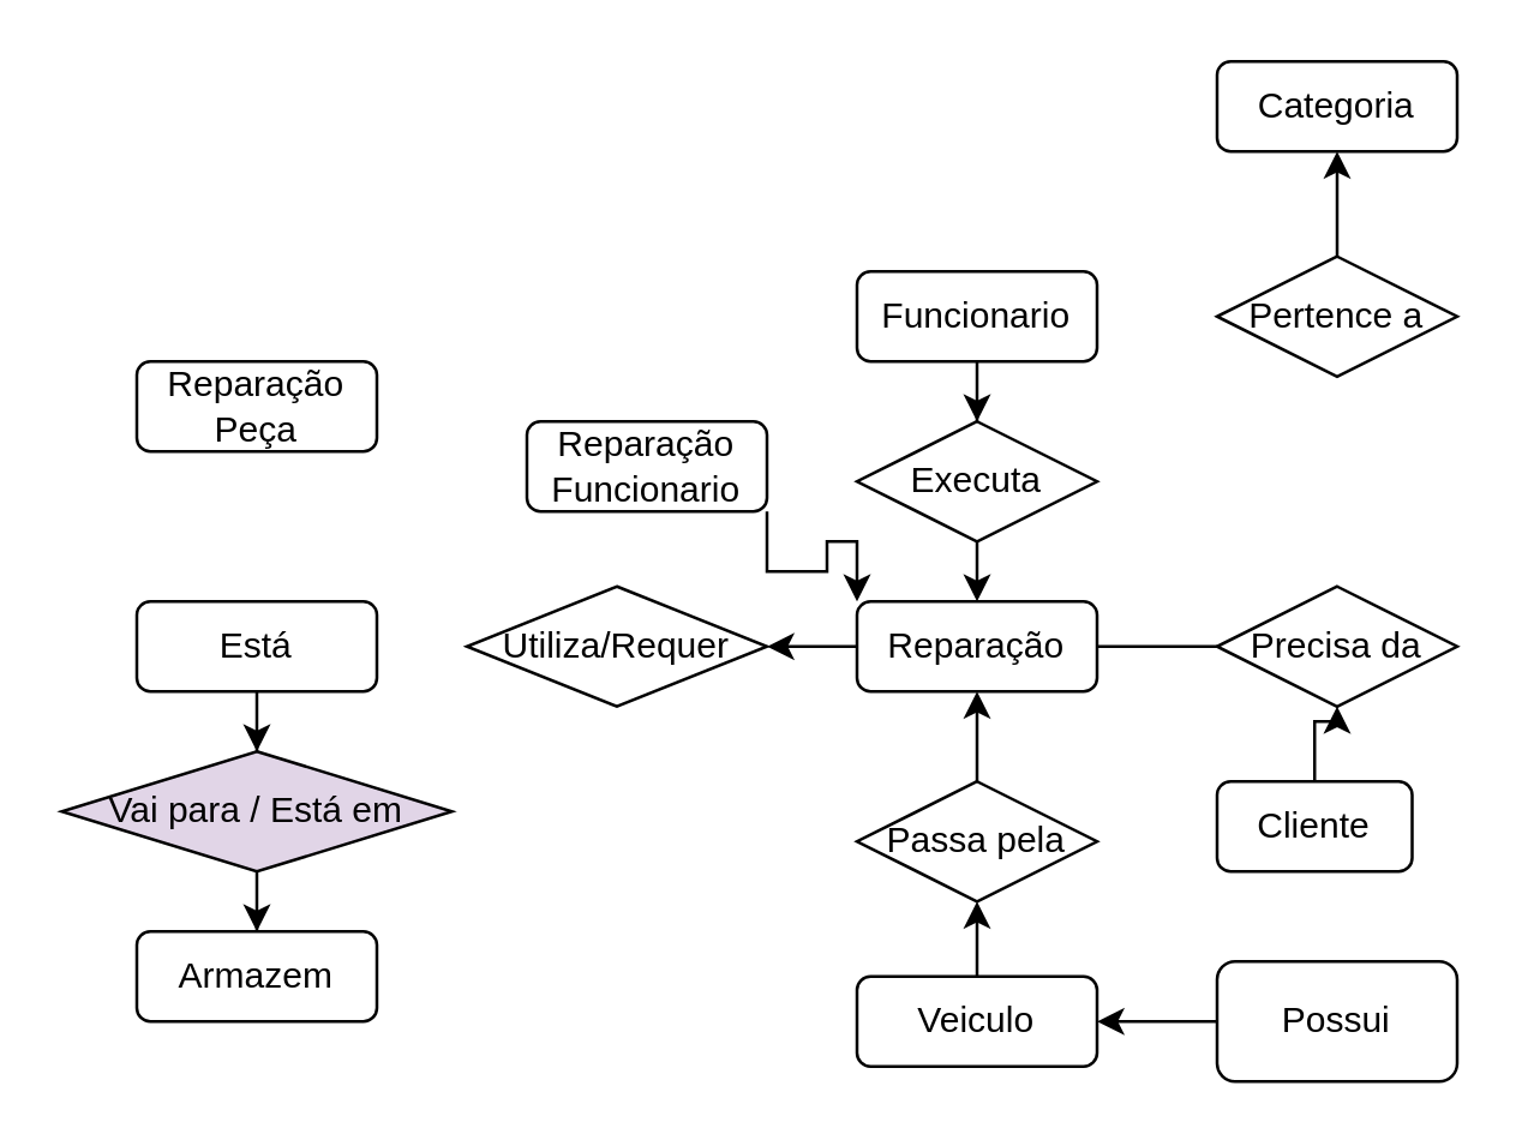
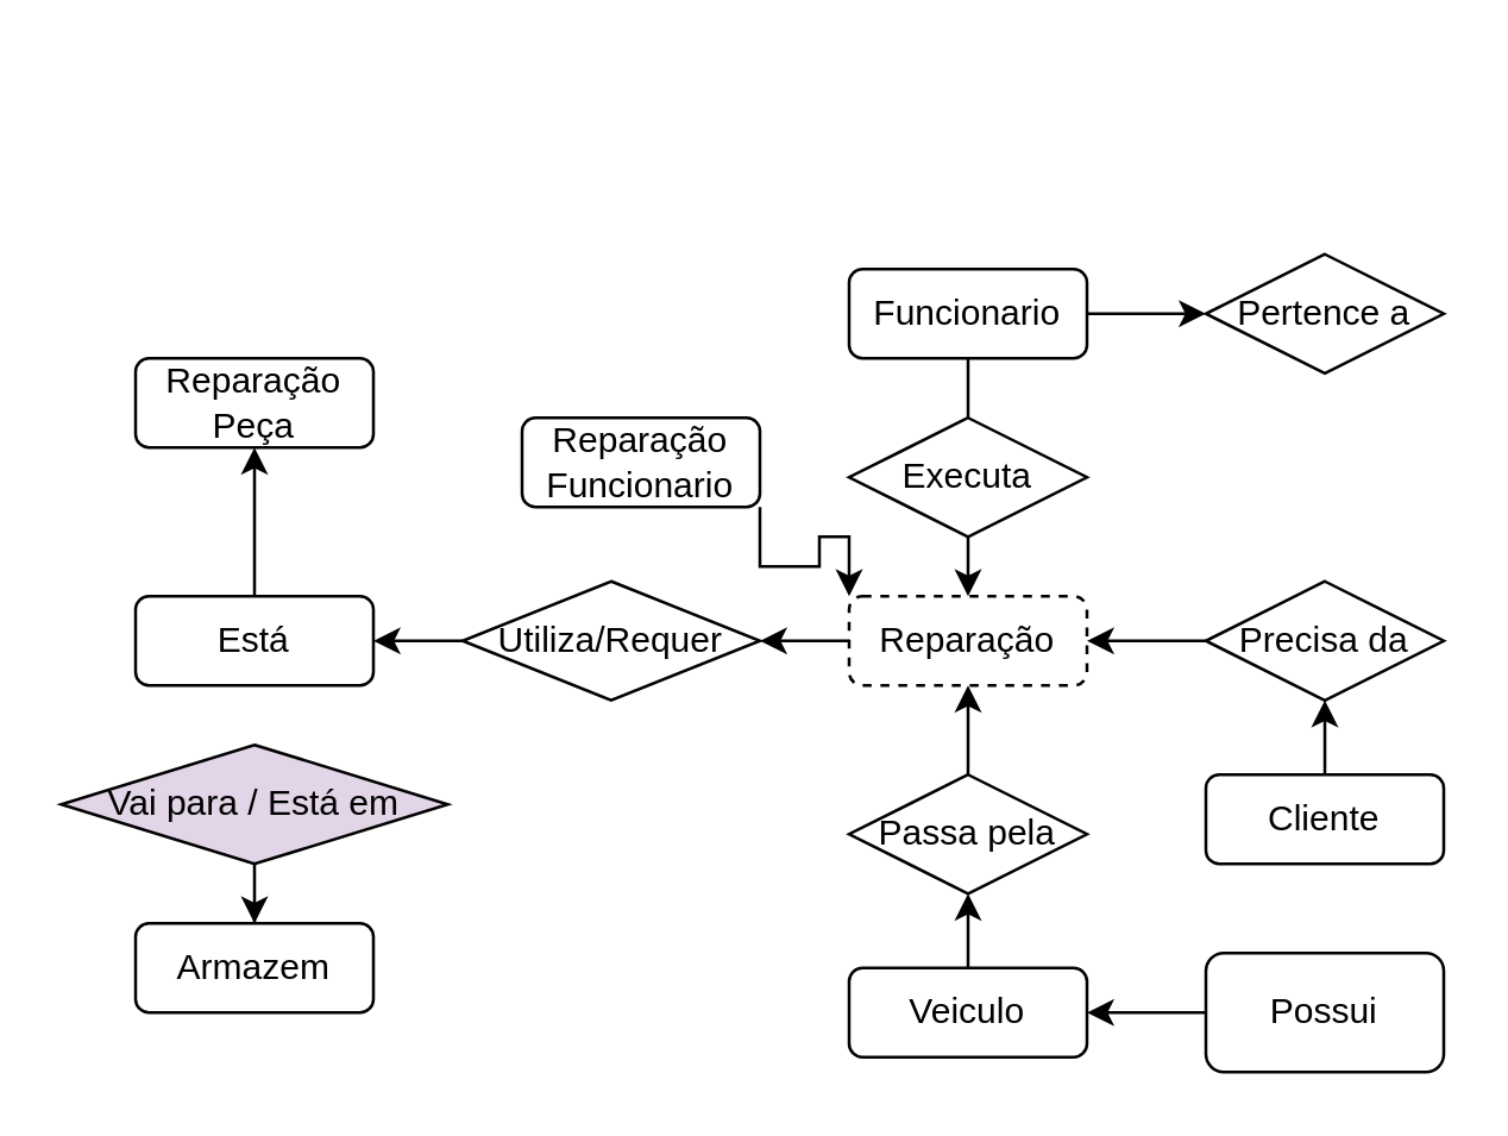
  <mxCell id="0" />
  <mxCell id="1" parent="0" />
  <mxCell id="2" value="" style="edgeStyle=orthogonalEdgeStyle;rounded=0;orthogonalLoop=1;jettySize=auto;html=1;" edge="1" parent="1" source="3" target="15"><mxGeometry relative="1" as="geometry" /></mxCell>
  <mxCell id="3" value="Possui" style="whiteSpace=wrap;html=1;rounded=1;" vertex="1" parent="1"><mxGeometry x="405" y="320" width="80" height="40" as="geometry" /></mxCell>
  <mxCell id="4" style="edgeStyle=orthogonalEdgeStyle;rounded=0;orthogonalLoop=1;jettySize=auto;html=1;exitX=1;exitY=1;exitDx=0;exitDy=0;entryX=0;entryY=0;entryDx=0;entryDy=0;" edge="1" parent="1" source="5" target="7"><mxGeometry relative="1" as="geometry" /></mxCell>
  <mxCell id="5" value="Reparação Funcionario" style="rounded=1;whiteSpace=wrap;html=1;" vertex="1" parent="1"><mxGeometry x="175" y="140" width="80" height="30" as="geometry" /></mxCell>
  <mxCell id="6" value="" style="edgeStyle=orthogonalEdgeStyle;rounded=0;orthogonalLoop=1;jettySize=auto;html=1;" edge="1" parent="1" source="7" target="25"><mxGeometry relative="1" as="geometry" /></mxCell>
- <mxCell id="7" value="Reparação" style="rounded=1;whiteSpace=wrap;html=1;" vertex="1" parent="1"><mxGeometry x="285" y="200" width="80" height="30" as="geometry" /></mxCell>
+ <mxCell id="7" value="Reparação" style="rounded=1;whiteSpace=wrap;html=1;dashed=1;" vertex="1" parent="1"><mxGeometry x="285" y="200" width="80" height="30" as="geometry" /></mxCell>
  <mxCell id="8" value="Armazem" style="rounded=1;whiteSpace=wrap;html=1;" vertex="1" parent="1"><mxGeometry x="45" y="310" width="80" height="30" as="geometry" /></mxCell>
  <mxCell id="9" value="Reparação Peça" style="rounded=1;whiteSpace=wrap;html=1;" vertex="1" parent="1"><mxGeometry x="45" y="120" width="80" height="30" as="geometry" /></mxCell>
- <mxCell id="10" value="" style="edgeStyle=orthogonalEdgeStyle;rounded=0;orthogonalLoop=1;jettySize=auto;html=1;" edge="1" parent="1" source="12" target="23"><mxGeometry relative="1" as="geometry" /></mxCell>
+ <mxCell id="10" value="" style="edgeStyle=orthogonalEdgeStyle;rounded=0;orthogonalLoop=1;jettySize=auto;html=1;endArrow=none;" edge="1" parent="1" source="12" target="23"><mxGeometry relative="1" as="geometry" /></mxCell>
+ <mxCell id="11" value="" style="edgeStyle=orthogonalEdgeStyle;rounded=0;orthogonalLoop=1;jettySize=auto;html=1;" edge="1" parent="1" source="12" target="27"><mxGeometry relative="1" as="geometry" /></mxCell>
  <mxCell id="12" value="Funcionario" style="rounded=1;whiteSpace=wrap;html=1;" vertex="1" parent="1"><mxGeometry x="285" y="90" width="80" height="30" as="geometry" /></mxCell>
- <mxCell id="13" value="Categoria" style="rounded=1;whiteSpace=wrap;html=1;" vertex="1" parent="1"><mxGeometry x="405" y="20" width="80" height="30" as="geometry" /></mxCell>
  <mxCell id="14" value="" style="edgeStyle=orthogonalEdgeStyle;rounded=0;orthogonalLoop=1;jettySize=auto;html=1;" edge="1" parent="1" source="15" target="29"><mxGeometry relative="1" as="geometry" /></mxCell>
  <mxCell id="15" value="Veiculo" style="rounded=1;whiteSpace=wrap;html=1;" vertex="1" parent="1"><mxGeometry x="285" y="325" width="80" height="30" as="geometry" /></mxCell>
- <mxCell id="16" value="" style="edgeStyle=orthogonalEdgeStyle;rounded=0;orthogonalLoop=1;jettySize=auto;html=1;" edge="1" parent="1" source="17" target="31"><mxGeometry relative="1" as="geometry" /></mxCell>
+ <mxCell id="16" value="" style="edgeStyle=orthogonalEdgeStyle;rounded=0;orthogonalLoop=1;jettySize=auto;html=1;" edge="1" parent="1" source="17" target="9"><mxGeometry relative="1" as="geometry" /></mxCell>
  <mxCell id="17" value="Está" style="rounded=1;whiteSpace=wrap;html=1;" vertex="1" parent="1"><mxGeometry x="45" y="200" width="80" height="30" as="geometry" /></mxCell>
  <mxCell id="18" value="" style="edgeStyle=orthogonalEdgeStyle;rounded=0;orthogonalLoop=1;jettySize=auto;html=1;" edge="1" parent="1" source="19" target="21"><mxGeometry relative="1" as="geometry" /></mxCell>
- <mxCell id="19" value="Cliente" style="rounded=1;whiteSpace=wrap;html=1;" vertex="1" parent="1"><mxGeometry x="405" y="260" width="65" height="30" as="geometry" /></mxCell>
- <mxCell id="20" style="edgeStyle=orthogonalEdgeStyle;rounded=0;orthogonalLoop=1;jettySize=auto;html=1;entryX=1;entryY=0.5;entryDx=0;entryDy=0;endArrow=none;" edge="1" parent="1" source="21" target="7"><mxGeometry relative="1" as="geometry" /></mxCell>
+ <mxCell id="19" value="Cliente" style="rounded=1;whiteSpace=wrap;html=1;" vertex="1" parent="1"><mxGeometry x="405" y="260" width="80" height="30" as="geometry" /></mxCell>
+ <mxCell id="20" style="edgeStyle=orthogonalEdgeStyle;rounded=0;orthogonalLoop=1;jettySize=auto;html=1;entryX=1;entryY=0.5;entryDx=0;entryDy=0;" edge="1" parent="1" source="21" target="7"><mxGeometry relative="1" as="geometry" /></mxCell>
  <mxCell id="21" value="Precisa da" style="rhombus;whiteSpace=wrap;html=1;" vertex="1" parent="1"><mxGeometry x="405" y="195" width="80" height="40" as="geometry" /></mxCell>
  <mxCell id="22" style="edgeStyle=orthogonalEdgeStyle;rounded=0;orthogonalLoop=1;jettySize=auto;html=1;exitX=0.5;exitY=1;exitDx=0;exitDy=0;entryX=0.5;entryY=0;entryDx=0;entryDy=0;" edge="1" parent="1" source="23" target="7"><mxGeometry relative="1" as="geometry" /></mxCell>
  <mxCell id="23" value="Executa" style="rhombus;whiteSpace=wrap;html=1;" vertex="1" parent="1"><mxGeometry x="285" y="140" width="80" height="40" as="geometry" /></mxCell>
+ <mxCell id="24" value="" style="edgeStyle=orthogonalEdgeStyle;rounded=0;orthogonalLoop=1;jettySize=auto;html=1;" edge="1" parent="1" source="25" target="17"><mxGeometry relative="1" as="geometry" /></mxCell>
  <mxCell id="25" value="Utiliza/Requer" style="rhombus;whiteSpace=wrap;html=1;" vertex="1" parent="1"><mxGeometry x="155" y="195" width="100" height="40" as="geometry" /></mxCell>
- <mxCell id="26" value="" style="edgeStyle=orthogonalEdgeStyle;rounded=0;orthogonalLoop=1;jettySize=auto;html=1;" edge="1" parent="1" source="27" target="13"><mxGeometry relative="1" as="geometry" /></mxCell>
  <mxCell id="27" value="Pertence a" style="rhombus;whiteSpace=wrap;html=1;" vertex="1" parent="1"><mxGeometry x="405" y="85" width="80" height="40" as="geometry" /></mxCell>
  <mxCell id="28" value="" style="edgeStyle=orthogonalEdgeStyle;rounded=0;orthogonalLoop=1;jettySize=auto;html=1;" edge="1" parent="1" source="29" target="7"><mxGeometry relative="1" as="geometry" /></mxCell>
  <mxCell id="29" value="Passa pela" style="rhombus;whiteSpace=wrap;html=1;" vertex="1" parent="1"><mxGeometry x="285" y="260" width="80" height="40" as="geometry" /></mxCell>
  <mxCell id="30" value="" style="edgeStyle=orthogonalEdgeStyle;rounded=0;orthogonalLoop=1;jettySize=auto;html=1;" edge="1" parent="1" source="31" target="8"><mxGeometry relative="1" as="geometry" /></mxCell>
  <mxCell id="31" value="Vai para / Está em" style="rhombus;whiteSpace=wrap;html=1;fillColor=#e1d5e7;" vertex="1" parent="1"><mxGeometry x="20" y="250" width="130" height="40" as="geometry" /></mxCell>
